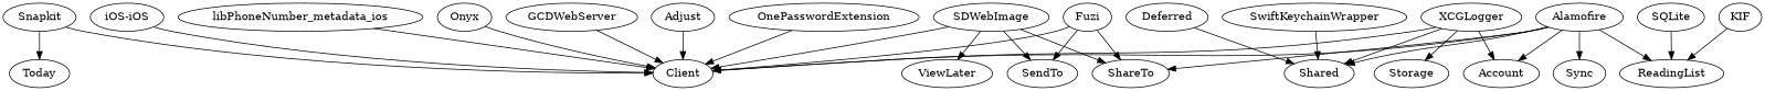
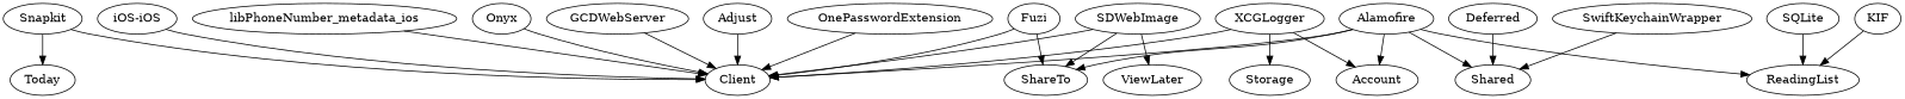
  digraph {
    Alamofire
    Client
    ShareTo
    Shared
    Account
-   Sync
    ReadingList
    Snapkit
    Today
    SDWebImage
-   SendTo
    ViewLater
    GCDWebServer
    Adjust
    OnePasswordExtension
    n16 [label="iOS-iOS"]
    n17 [label=libPhoneNumber_metadata_ios]
    XCGLogger
    Storage
    Fuzi
    Onyx
    SwiftKeychainWrapper
    Deferred
    KIF
    SQLite
    Alamofire -> Client
    Alamofire -> ShareTo
    Alamofire -> Shared
    Alamofire -> Account
-   Alamofire -> Sync
    Alamofire -> ReadingList
    Snapkit -> Client
    Snapkit -> Today
    SDWebImage -> Client
    SDWebImage -> ShareTo
-   SDWebImage -> SendTo
    SDWebImage -> ViewLater
    GCDWebServer -> Client
    Adjust -> Client
    OnePasswordExtension -> Client
    n16 -> Client
    n17 -> Client
    XCGLogger -> Client
-   XCGLogger -> Shared
    XCGLogger -> Account
    XCGLogger -> Storage
    Fuzi -> Client
    Fuzi -> ShareTo
-   Fuzi -> SendTo
    Onyx -> Client
    SwiftKeychainWrapper -> Shared
    Deferred -> Shared
    KIF -> ReadingList
    SQLite -> ReadingList
  }
